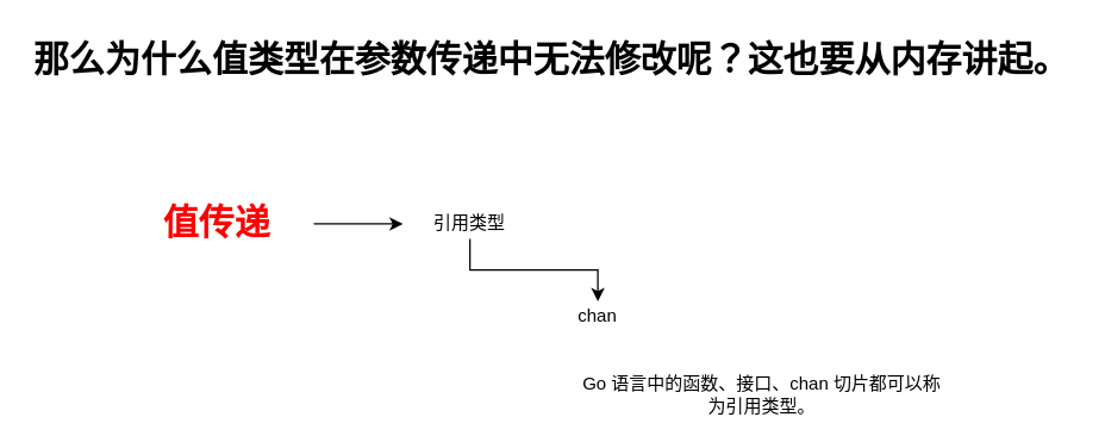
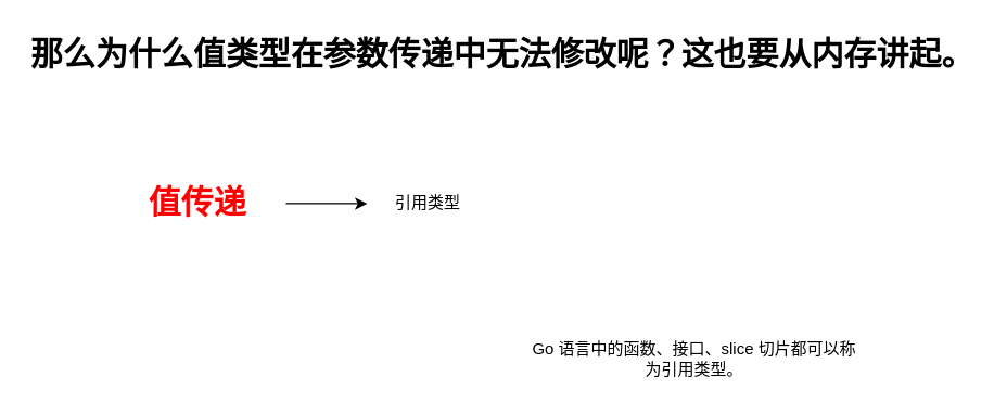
  <mxCell id="0" />
  <mxCell id="1" parent="0" />
  <mxCell id="2" value="&lt;h1&gt;那么为什么值类型在参数传递中无法修改呢？这也要从内存讲起。&lt;/h1&gt;" style="text;html=1;strokeColor=none;fillColor=none;align=center;verticalAlign=middle;whiteSpace=wrap;rounded=0;" vertex="1" parent="1"><mxGeometry x="20" y="20" width="700" height="40" as="geometry" /></mxCell>
  <mxCell id="3" style="edgeStyle=orthogonalEdgeStyle;rounded=0;orthogonalLoop=1;jettySize=auto;html=1;entryX=0;entryY=0.5;entryDx=0;entryDy=0;" edge="1" parent="1" source="4" target="6"><mxGeometry relative="1" as="geometry" /></mxCell>
  <mxCell id="4" value="&lt;h1&gt;&lt;font color=&quot;#FF0000&quot;&gt;值传递&lt;/font&gt;&lt;/h1&gt;" style="text;html=1;strokeColor=none;fillColor=none;align=center;verticalAlign=middle;whiteSpace=wrap;rounded=0;" vertex="1" parent="1"><mxGeometry x="80" y="140" width="130" height="20" as="geometry" /></mxCell>
- <mxCell id="5" value="" style="edgeStyle=orthogonalEdgeStyle;rounded=0;orthogonalLoop=1;jettySize=auto;html=1;" edge="1" parent="1" source="6" target="7"><mxGeometry relative="1" as="geometry" /></mxCell>
  <mxCell id="6" value="引用类型" style="text;html=1;strokeColor=none;fillColor=none;align=center;verticalAlign=middle;whiteSpace=wrap;rounded=0;" vertex="1" parent="1"><mxGeometry x="270" y="140" width="90" height="20" as="geometry" /></mxCell>
- <mxCell id="7" value="chan" style="text;html=1;strokeColor=none;fillColor=none;align=center;verticalAlign=middle;whiteSpace=wrap;rounded=0;" vertex="1" parent="1"><mxGeometry x="356" y="202" width="90" height="20" as="geometry" /></mxCell>
- <mxCell id="8" value="Go 语言中的函数、接口、chan 切片都可以称为引用类型。" style="text;html=1;strokeColor=none;fillColor=none;align=center;verticalAlign=middle;whiteSpace=wrap;rounded=0;" vertex="1" parent="1"><mxGeometry x="387" y="255" width="249" height="20" as="geometry" /></mxCell>
+ <mxCell id="8" value="Go 语言中的函数、接口、slice 切片都可以称为引用类型。" style="text;html=1;strokeColor=none;fillColor=none;align=center;verticalAlign=middle;whiteSpace=wrap;rounded=0;" vertex="1" parent="1"><mxGeometry x="387" y="255" width="249" height="20" as="geometry" /></mxCell>
